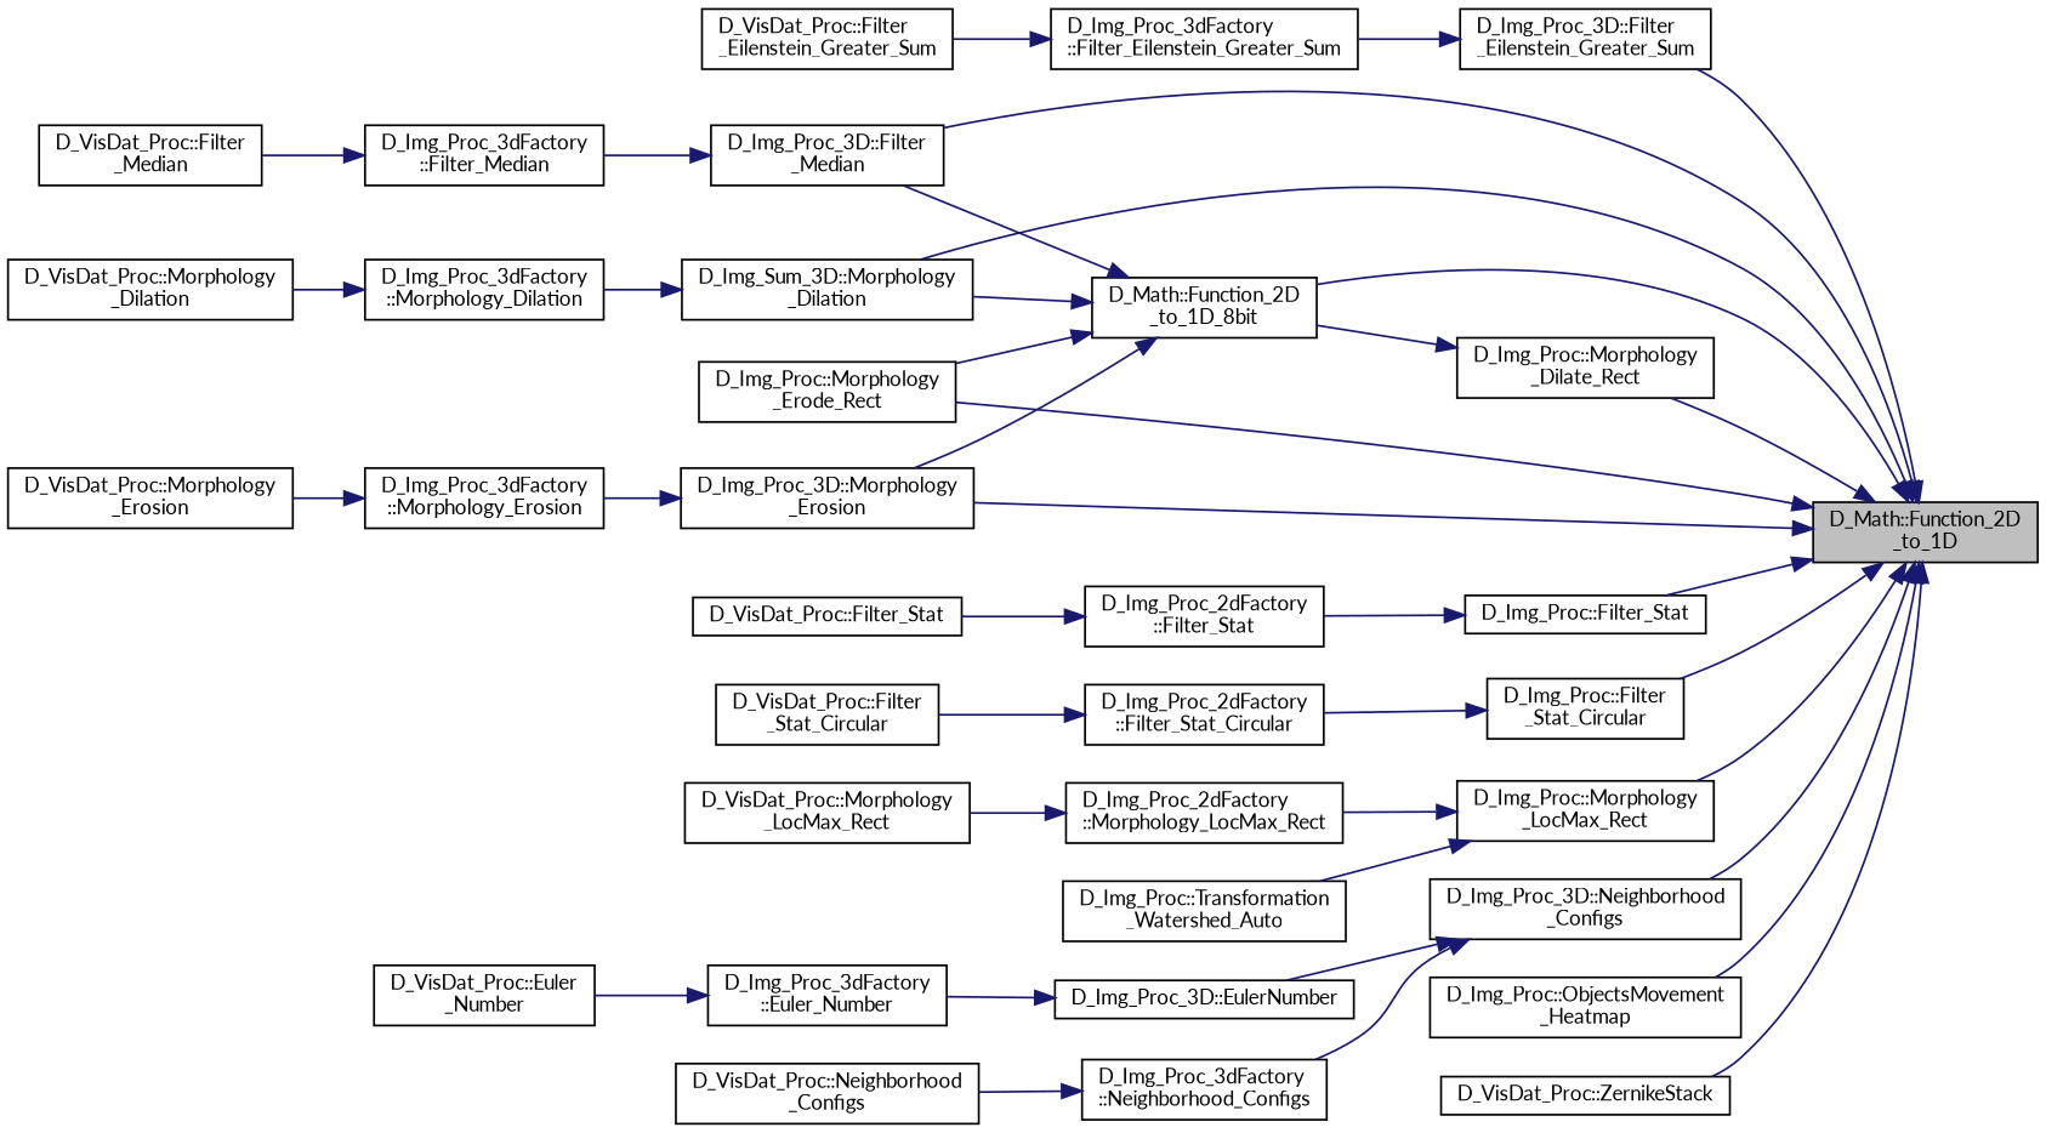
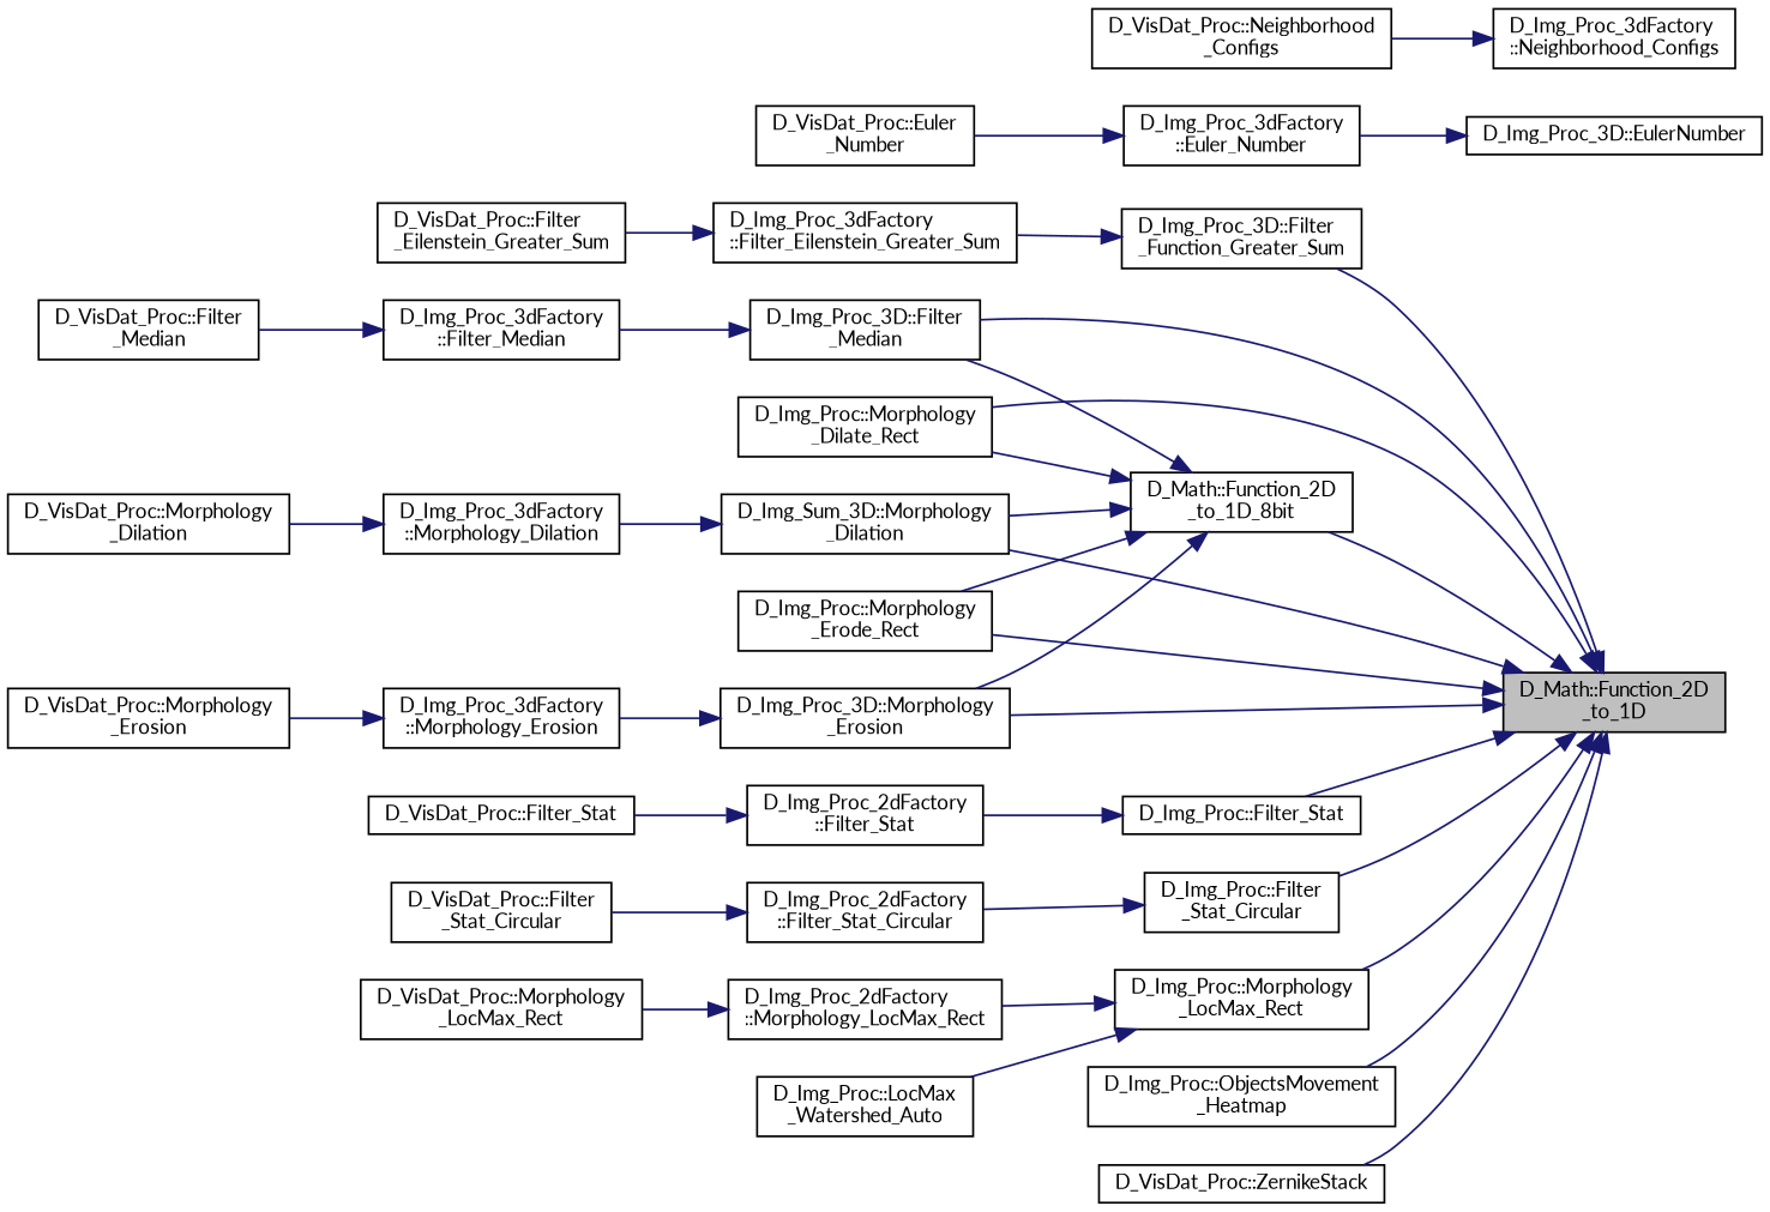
  digraph {
    fontname=Lato
    rankdir=RL
    node [color=black fillcolor=white fontname=Lato fontsize=10 shape=record style=filled]
    edge [color=midnightblue dir=back fontname=Lato fontsize=10 labelfontname=Helvetica labelfontsize=10 style=solid]
    n1 [fillcolor=grey75 fontcolor=black height=0.2 label="D_Math::Function_2D\l_to_1D" width=0.4]
-   n2 [height=0.2 label="D_Img_Proc_3D::Filter\l_Eilenstein_Greater_Sum" width=0.4]
+   n2 [height=0.2 label="D_Img_Proc_3D::Filter\l_Function_Greater_Sum" width=0.4]
    n3 [height=0.2 label="D_Img_Proc_3D::Filter\l_Median" width=0.4]
    n4 [height=0.2 label="D_Img_Proc::Filter_Stat" width=0.4]
    n5 [height=0.2 label="D_Img_Proc::Filter\l_Stat_Circular" width=0.4]
    n6 [height=0.2 label="D_Math::Function_2D\l_to_1D_8bit" width=0.4]
    n7 [height=0.2 label="D_Img_Proc::Morphology\l_Dilate_Rect" width=0.4]
    n8 [height=0.2 label="D_Img_Sum_3D::Morphology\l_Dilation" width=0.4]
    n9 [height=0.2 label="D_Img_Proc::Morphology\l_Erode_Rect" width=0.4]
    n10 [height=0.2 label="D_Img_Proc_3D::Morphology\l_Erosion" width=0.4]
    n11 [height=0.2 label="D_Img_Proc::Morphology\l_LocMax_Rect" width=0.4]
-   n12 [height=0.2 label="D_Img_Proc_3D::Neighborhood\l_Configs" width=0.4]
    n13 [height=0.2 label="D_Img_Proc::ObjectsMovement\l_Heatmap" width=0.4]
    n14 [height=0.2 label="D_VisDat_Proc::ZernikeStack" width=0.4]
    n15 [height=0.2 label="D_Img_Proc_3dFactory\l::Filter_Eilenstein_Greater_Sum" width=0.4]
    n16 [height=0.2 label="D_Img_Proc_3dFactory\l::Filter_Median" width=0.4]
    n17 [height=0.2 label="D_Img_Proc_2dFactory\l::Filter_Stat" width=0.4]
    n18 [height=0.2 label="D_Img_Proc_2dFactory\l::Filter_Stat_Circular" width=0.4]
    n19 [height=0.2 label="D_Img_Proc_3dFactory\l::Morphology_Dilation" width=0.4]
    n20 [height=0.2 label="D_Img_Proc_3dFactory\l::Morphology_Erosion" width=0.4]
    n21 [height=0.2 label="D_Img_Proc_2dFactory\l::Morphology_LocMax_Rect" width=0.4]
-   n22 [height=0.2 label="D_Img_Proc::Transformation\l_Watershed_Auto" width=0.4]
+   n22 [height=0.2 label="D_Img_Proc::LocMax\l_Watershed_Auto" width=0.4]
    n23 [height=0.2 label="D_Img_Proc_3D::EulerNumber" width=0.4]
    n24 [height=0.2 label="D_Img_Proc_3dFactory\l::Neighborhood_Configs" width=0.4]
    n25 [height=0.2 label="D_VisDat_Proc::Filter\l_Eilenstein_Greater_Sum" width=0.4]
    n26 [height=0.2 label="D_VisDat_Proc::Filter\l_Median" width=0.4]
    n27 [height=0.2 label="D_VisDat_Proc::Filter_Stat" width=0.4]
    n28 [height=0.2 label="D_VisDat_Proc::Filter\l_Stat_Circular" width=0.4]
    n29 [height=0.2 label="D_VisDat_Proc::Morphology\l_Dilation" width=0.4]
    n30 [height=0.2 label="D_VisDat_Proc::Morphology\l_Erosion" width=0.4]
    n31 [height=0.2 label="D_VisDat_Proc::Morphology\l_LocMax_Rect" width=0.4]
    n32 [height=0.2 label="D_Img_Proc_3dFactory\l::Euler_Number" width=0.4]
    n33 [height=0.2 label="D_VisDat_Proc::Neighborhood\l_Configs" width=0.4]
    n34 [height=0.2 label="D_VisDat_Proc::Euler\l_Number" width=0.4]
    n1 -> n2
    n1 -> n3
    n1 -> n4
    n1 -> n5
    n1 -> n6
    n1 -> n7
    n1 -> n8
    n1 -> n9
    n1 -> n10
    n1 -> n11
-   n1 -> n12
    n1 -> n13
    n1 -> n14
    n2 -> n15
    n3 -> n16
    n4 -> n17
    n5 -> n18
    n6 -> n3
-   n7 -> n6
+   n6 -> n7
    n6 -> n8
    n6 -> n9
    n6 -> n10
    n8 -> n19
    n10 -> n20
    n11 -> n21
    n11 -> n22
-   n12 -> n23
-   n12 -> n24
    n15 -> n25
    n16 -> n26
    n17 -> n27
    n18 -> n28
    n19 -> n29
    n20 -> n30
    n21 -> n31
    n23 -> n32
    n24 -> n33
    n32 -> n34
  }
